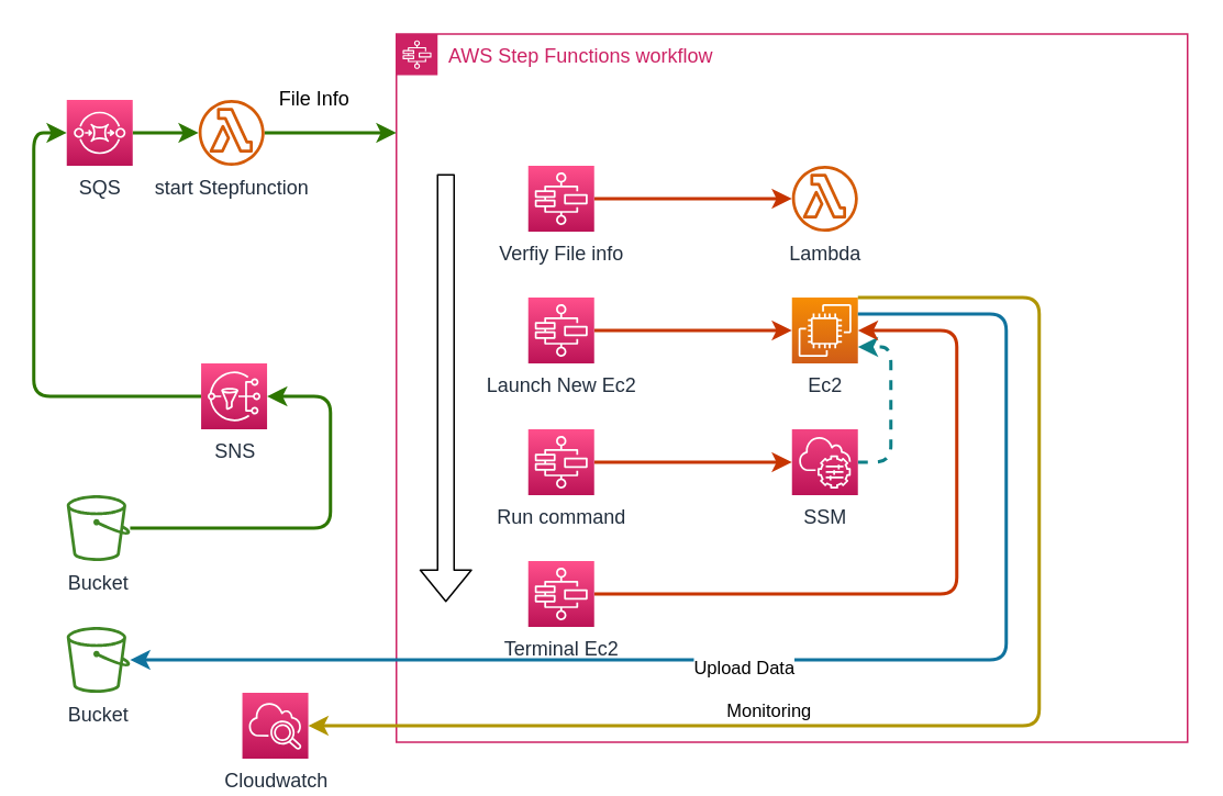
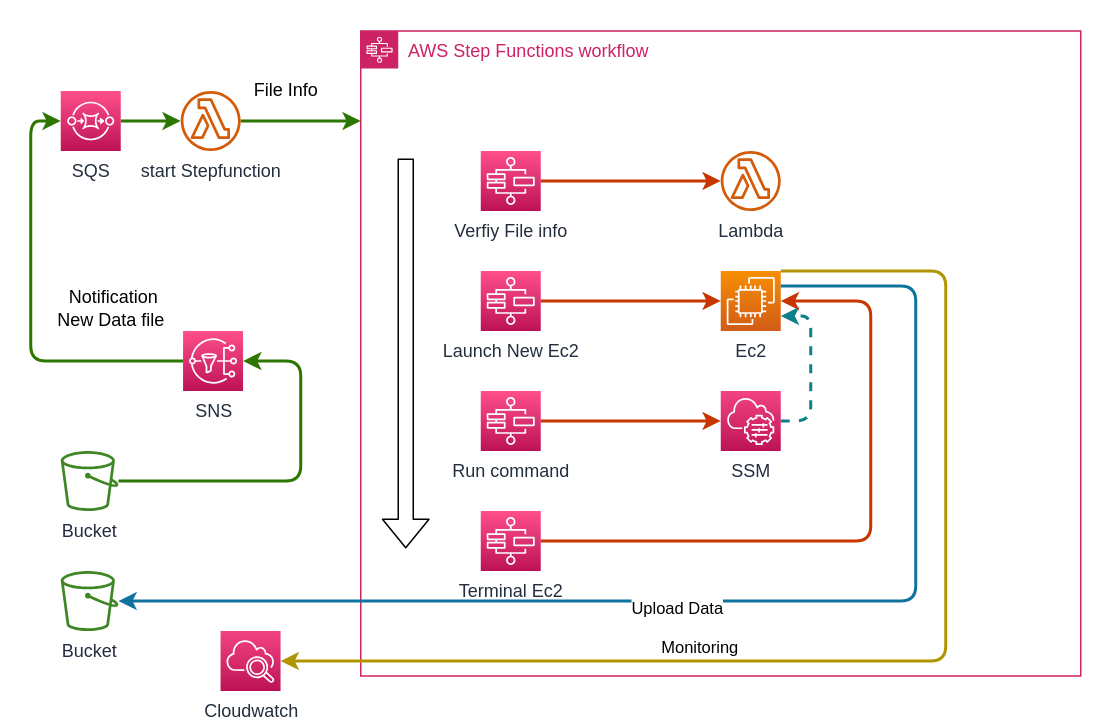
  <mxCell id="0" />
  <mxCell id="1" parent="0" />
  <mxCell id="2" value="AWS Step Functions workflow" style="points=[[0,0],[0.25,0],[0.5,0],[0.75,0],[1,0],[1,0.25],[1,0.5],[1,0.75],[1,1],[0.75,1],[0.5,1],[0.25,1],[0,1],[0,0.75],[0,0.5],[0,0.25]];outlineConnect=0;gradientColor=none;html=1;whiteSpace=wrap;fontSize=12;fontStyle=0;container=1;pointerEvents=0;collapsible=0;recursiveResize=0;shape=mxgraph.aws4.group;grIcon=mxgraph.aws4.group_aws_step_functions_workflow;strokeColor=#CD2264;fillColor=none;verticalAlign=top;align=left;spacingLeft=30;fontColor=#CD2264;dashed=0;" parent="1" vertex="1"><mxGeometry x="240" y="20" width="480" height="430" as="geometry" /></mxCell>
  <mxCell id="3" style="edgeStyle=orthogonalEdgeStyle;rounded=1;orthogonalLoop=1;jettySize=auto;html=1;entryX=1;entryY=0.75;entryDx=0;entryDy=0;entryPerimeter=0;fillColor=#b0e3e6;strokeColor=#0e8088;strokeWidth=2;dashed=1;" parent="2" source="4" target="5" edge="1"><mxGeometry relative="1" as="geometry"><Array as="points"><mxPoint x="300" y="260" /><mxPoint x="300" y="190" /></Array></mxGeometry></mxCell>
  <mxCell id="4" value="SSM" style="sketch=0;points=[[0,0,0],[0.25,0,0],[0.5,0,0],[0.75,0,0],[1,0,0],[0,1,0],[0.25,1,0],[0.5,1,0],[0.75,1,0],[1,1,0],[0,0.25,0],[0,0.5,0],[0,0.75,0],[1,0.25,0],[1,0.5,0],[1,0.75,0]];points=[[0,0,0],[0.25,0,0],[0.5,0,0],[0.75,0,0],[1,0,0],[0,1,0],[0.25,1,0],[0.5,1,0],[0.75,1,0],[1,1,0],[0,0.25,0],[0,0.5,0],[0,0.75,0],[1,0.25,0],[1,0.5,0],[1,0.75,0]];outlineConnect=0;fontColor=#232F3E;gradientColor=#F34482;gradientDirection=north;fillColor=#BC1356;strokeColor=#ffffff;dashed=0;verticalLabelPosition=bottom;verticalAlign=top;align=center;html=1;fontSize=12;fontStyle=0;aspect=fixed;shape=mxgraph.aws4.resourceIcon;resIcon=mxgraph.aws4.systems_manager;" parent="2" vertex="1"><mxGeometry x="240" y="240" width="40" height="40" as="geometry" /></mxCell>
  <mxCell id="5" value="Ec2" style="sketch=0;points=[[0,0,0],[0.25,0,0],[0.5,0,0],[0.75,0,0],[1,0,0],[0,1,0],[0.25,1,0],[0.5,1,0],[0.75,1,0],[1,1,0],[0,0.25,0],[0,0.5,0],[0,0.75,0],[1,0.25,0],[1,0.5,0],[1,0.75,0]];outlineConnect=0;fontColor=#232F3E;gradientColor=#F78E04;gradientDirection=north;fillColor=#D05C17;strokeColor=#ffffff;dashed=0;verticalLabelPosition=bottom;verticalAlign=top;align=center;html=1;fontSize=12;fontStyle=0;aspect=fixed;shape=mxgraph.aws4.resourceIcon;resIcon=mxgraph.aws4.ec2;" parent="2" vertex="1"><mxGeometry x="240" y="160" width="40" height="40" as="geometry" /></mxCell>
  <mxCell id="6" value="Lambda" style="sketch=0;outlineConnect=0;fontColor=#232F3E;gradientColor=none;fillColor=#D45B07;strokeColor=none;dashed=0;verticalLabelPosition=bottom;verticalAlign=top;align=center;html=1;fontSize=12;fontStyle=0;aspect=fixed;pointerEvents=1;shape=mxgraph.aws4.lambda_function;" parent="2" vertex="1"><mxGeometry x="240" y="80" width="40" height="40" as="geometry" /></mxCell>
  <mxCell id="7" style="edgeStyle=orthogonalEdgeStyle;rounded=0;orthogonalLoop=1;jettySize=auto;html=1;fillColor=#fa6800;strokeColor=#C73500;strokeWidth=2;" parent="2" source="8" target="6" edge="1"><mxGeometry relative="1" as="geometry" /></mxCell>
  <mxCell id="8" value="Verfiy File info" style="sketch=0;points=[[0,0,0],[0.25,0,0],[0.5,0,0],[0.75,0,0],[1,0,0],[0,1,0],[0.25,1,0],[0.5,1,0],[0.75,1,0],[1,1,0],[0,0.25,0],[0,0.5,0],[0,0.75,0],[1,0.25,0],[1,0.5,0],[1,0.75,0]];outlineConnect=0;fontColor=#232F3E;gradientColor=#FF4F8B;gradientDirection=north;fillColor=#BC1356;strokeColor=#ffffff;dashed=0;verticalLabelPosition=bottom;verticalAlign=top;align=center;html=1;fontSize=12;fontStyle=0;aspect=fixed;shape=mxgraph.aws4.resourceIcon;resIcon=mxgraph.aws4.step_functions;" parent="2" vertex="1"><mxGeometry x="80" y="80" width="40" height="40" as="geometry" /></mxCell>
  <mxCell id="9" style="edgeStyle=orthogonalEdgeStyle;rounded=0;orthogonalLoop=1;jettySize=auto;html=1;strokeColor=#C73500;fillColor=#fa6800;strokeWidth=2;" parent="2" source="10" target="5" edge="1"><mxGeometry relative="1" as="geometry" /></mxCell>
  <mxCell id="10" value="Launch New Ec2" style="sketch=0;points=[[0,0,0],[0.25,0,0],[0.5,0,0],[0.75,0,0],[1,0,0],[0,1,0],[0.25,1,0],[0.5,1,0],[0.75,1,0],[1,1,0],[0,0.25,0],[0,0.5,0],[0,0.75,0],[1,0.25,0],[1,0.5,0],[1,0.75,0]];outlineConnect=0;fontColor=#232F3E;gradientColor=#FF4F8B;gradientDirection=north;fillColor=#BC1356;strokeColor=#ffffff;dashed=0;verticalLabelPosition=bottom;verticalAlign=top;align=center;html=1;fontSize=12;fontStyle=0;aspect=fixed;shape=mxgraph.aws4.resourceIcon;resIcon=mxgraph.aws4.step_functions;" parent="2" vertex="1"><mxGeometry x="80" y="160" width="40" height="40" as="geometry" /></mxCell>
  <mxCell id="11" style="edgeStyle=orthogonalEdgeStyle;rounded=0;orthogonalLoop=1;jettySize=auto;html=1;entryX=0;entryY=0.5;entryDx=0;entryDy=0;entryPerimeter=0;strokeColor=#C73500;fillColor=#fa6800;strokeWidth=2;" parent="2" source="12" target="4" edge="1"><mxGeometry relative="1" as="geometry" /></mxCell>
  <mxCell id="12" value="Run command" style="sketch=0;points=[[0,0,0],[0.25,0,0],[0.5,0,0],[0.75,0,0],[1,0,0],[0,1,0],[0.25,1,0],[0.5,1,0],[0.75,1,0],[1,1,0],[0,0.25,0],[0,0.5,0],[0,0.75,0],[1,0.25,0],[1,0.5,0],[1,0.75,0]];outlineConnect=0;fontColor=#232F3E;gradientColor=#FF4F8B;gradientDirection=north;fillColor=#BC1356;strokeColor=#ffffff;dashed=0;verticalLabelPosition=bottom;verticalAlign=top;align=center;html=1;fontSize=12;fontStyle=0;aspect=fixed;shape=mxgraph.aws4.resourceIcon;resIcon=mxgraph.aws4.step_functions;" parent="2" vertex="1"><mxGeometry x="80" y="240" width="40" height="40" as="geometry" /></mxCell>
  <mxCell id="13" style="edgeStyle=orthogonalEdgeStyle;rounded=1;orthogonalLoop=1;jettySize=auto;html=1;entryX=1;entryY=0.5;entryDx=0;entryDy=0;entryPerimeter=0;strokeColor=#C73500;fillColor=#fa6800;strokeWidth=2;" parent="2" source="14" target="5" edge="1"><mxGeometry relative="1" as="geometry"><Array as="points"><mxPoint x="340" y="340" /><mxPoint x="340" y="180" /></Array></mxGeometry></mxCell>
  <mxCell id="14" value="Terminal Ec2" style="sketch=0;points=[[0,0,0],[0.25,0,0],[0.5,0,0],[0.75,0,0],[1,0,0],[0,1,0],[0.25,1,0],[0.5,1,0],[0.75,1,0],[1,1,0],[0,0.25,0],[0,0.5,0],[0,0.75,0],[1,0.25,0],[1,0.5,0],[1,0.75,0]];outlineConnect=0;fontColor=#232F3E;gradientColor=#FF4F8B;gradientDirection=north;fillColor=#BC1356;strokeColor=#ffffff;dashed=0;verticalLabelPosition=bottom;verticalAlign=top;align=center;html=1;fontSize=12;fontStyle=0;aspect=fixed;shape=mxgraph.aws4.resourceIcon;resIcon=mxgraph.aws4.step_functions;" parent="2" vertex="1"><mxGeometry x="80" y="320" width="40" height="40" as="geometry" /></mxCell>
  <mxCell id="15" value="" style="shape=flexArrow;endArrow=classic;html=1;rounded=1;startSize=8;strokeWidth=1;" parent="2" edge="1"><mxGeometry width="50" height="50" relative="1" as="geometry"><mxPoint x="30" y="85" as="sourcePoint" /><mxPoint x="30" y="345" as="targetPoint" /></mxGeometry></mxCell>
  <mxCell id="16" style="edgeStyle=orthogonalEdgeStyle;rounded=1;orthogonalLoop=1;jettySize=auto;html=1;entryX=1;entryY=0.5;entryDx=0;entryDy=0;entryPerimeter=0;fillColor=#60a917;strokeColor=#2D7600;strokeWidth=2;" parent="1" source="17" target="19" edge="1"><mxGeometry relative="1" as="geometry"><Array as="points"><mxPoint x="200" y="320" /><mxPoint x="200" y="240" /></Array></mxGeometry></mxCell>
  <mxCell id="17" value="Bucket" style="sketch=0;outlineConnect=0;fontColor=#232F3E;gradientColor=none;fillColor=#3F8624;strokeColor=none;dashed=0;verticalLabelPosition=bottom;verticalAlign=top;align=center;html=1;fontSize=12;fontStyle=0;aspect=fixed;pointerEvents=1;shape=mxgraph.aws4.bucket;" parent="1" vertex="1"><mxGeometry x="40" y="300" width="38.46" height="40" as="geometry" /></mxCell>
  <mxCell id="18" value="" style="edgeStyle=orthogonalEdgeStyle;rounded=1;orthogonalLoop=1;jettySize=auto;html=1;strokeColor=#2D7600;fillColor=#60a917;strokeWidth=2;" parent="1" source="19" target="21" edge="1"><mxGeometry relative="1" as="geometry"><Array as="points"><mxPoint x="20" y="240" /><mxPoint x="20" y="80" /></Array></mxGeometry></mxCell>
  <mxCell id="19" value="SNS" style="sketch=0;points=[[0,0,0],[0.25,0,0],[0.5,0,0],[0.75,0,0],[1,0,0],[0,1,0],[0.25,1,0],[0.5,1,0],[0.75,1,0],[1,1,0],[0,0.25,0],[0,0.5,0],[0,0.75,0],[1,0.25,0],[1,0.5,0],[1,0.75,0]];outlineConnect=0;fontColor=#232F3E;gradientColor=#FF4F8B;gradientDirection=north;fillColor=#BC1356;strokeColor=#ffffff;dashed=0;verticalLabelPosition=bottom;verticalAlign=top;align=center;html=1;fontSize=12;fontStyle=0;aspect=fixed;shape=mxgraph.aws4.resourceIcon;resIcon=mxgraph.aws4.sns;" parent="1" vertex="1"><mxGeometry x="121.54" y="220" width="40" height="40" as="geometry" /></mxCell>
  <mxCell id="20" value="" style="edgeStyle=orthogonalEdgeStyle;rounded=1;orthogonalLoop=1;jettySize=auto;html=1;strokeColor=#2D7600;fillColor=#60a917;strokeWidth=2;" parent="1" source="21" target="23" edge="1"><mxGeometry relative="1" as="geometry" /></mxCell>
  <mxCell id="21" value="SQS" style="sketch=0;points=[[0,0,0],[0.25,0,0],[0.5,0,0],[0.75,0,0],[1,0,0],[0,1,0],[0.25,1,0],[0.5,1,0],[0.75,1,0],[1,1,0],[0,0.25,0],[0,0.5,0],[0,0.75,0],[1,0.25,0],[1,0.5,0],[1,0.75,0]];outlineConnect=0;fontColor=#232F3E;gradientColor=#FF4F8B;gradientDirection=north;fillColor=#BC1356;strokeColor=#ffffff;dashed=0;verticalLabelPosition=bottom;verticalAlign=top;align=center;html=1;fontSize=12;fontStyle=0;aspect=fixed;shape=mxgraph.aws4.resourceIcon;resIcon=mxgraph.aws4.sqs;" parent="1" vertex="1"><mxGeometry y="60" width="40" height="40" as="geometry" x="40" /></mxCell>
  <mxCell id="22" style="edgeStyle=orthogonalEdgeStyle;rounded=1;orthogonalLoop=1;jettySize=auto;html=1;strokeColor=#2D7600;fillColor=#60a917;strokeWidth=2;" parent="1" source="23" edge="1"><mxGeometry relative="1" as="geometry"><mxPoint x="240" y="80" as="targetPoint" /><Array as="points"><mxPoint x="240" y="80" /></Array></mxGeometry></mxCell>
  <mxCell id="23" value="start Stepfunction" style="sketch=0;outlineConnect=0;fontColor=#232F3E;gradientColor=none;fillColor=#D45B07;strokeColor=none;dashed=0;verticalLabelPosition=bottom;verticalAlign=top;align=center;html=1;fontSize=12;fontStyle=0;aspect=fixed;pointerEvents=1;shape=mxgraph.aws4.lambda_function;" parent="1" vertex="1"><mxGeometry x="120" y="60" width="40" height="40" as="geometry" /></mxCell>
+ <mxCell id="24" value="Notification&lt;br&gt;New Data file&amp;nbsp;" style="text;html=1;align=center;verticalAlign=middle;resizable=0;points=[];autosize=1;strokeColor=none;fillColor=none;" parent="1" vertex="1"><mxGeometry x="30" y="190" width="90" height="30" as="geometry" /></mxCell>
  <mxCell id="25" value="File Info" style="text;html=1;align=center;verticalAlign=middle;resizable=0;points=[];autosize=1;strokeColor=none;fillColor=none;" parent="1" vertex="1"><mxGeometry x="160" y="50" width="60" height="20" as="geometry" /></mxCell>
  <mxCell id="26" value="Cloudwatch" style="sketch=0;points=[[0,0,0],[0.25,0,0],[0.5,0,0],[0.75,0,0],[1,0,0],[0,1,0],[0.25,1,0],[0.5,1,0],[0.75,1,0],[1,1,0],[0,0.25,0],[0,0.5,0],[0,0.75,0],[1,0.25,0],[1,0.5,0],[1,0.75,0]];points=[[0,0,0],[0.25,0,0],[0.5,0,0],[0.75,0,0],[1,0,0],[0,1,0],[0.25,1,0],[0.5,1,0],[0.75,1,0],[1,1,0],[0,0.25,0],[0,0.5,0],[0,0.75,0],[1,0.25,0],[1,0.5,0],[1,0.75,0]];outlineConnect=0;fontColor=#232F3E;gradientColor=#F34482;gradientDirection=north;fillColor=#BC1356;strokeColor=#ffffff;dashed=0;verticalLabelPosition=bottom;verticalAlign=top;align=center;html=1;fontSize=12;fontStyle=0;aspect=fixed;shape=mxgraph.aws4.resourceIcon;resIcon=mxgraph.aws4.cloudwatch_2;" parent="1" vertex="1"><mxGeometry x="146.54" y="420" width="40" height="40" as="geometry" /></mxCell>
  <mxCell id="27" style="edgeStyle=orthogonalEdgeStyle;rounded=1;orthogonalLoop=1;jettySize=auto;html=1;fillColor=#e3c800;strokeColor=#B09500;strokeWidth=2;" parent="1" source="5" target="26" edge="1"><mxGeometry relative="1" as="geometry"><mxPoint x="190" y="440" as="targetPoint" /><Array as="points"><mxPoint x="630" y="180" /><mxPoint x="630" y="440" /></Array></mxGeometry></mxCell>
  <mxCell id="28" value="Monitoring" style="edgeLabel;html=1;align=center;verticalAlign=middle;resizable=0;points=[];" parent="27" vertex="1" connectable="0"><mxGeometry x="0.348" y="-3" relative="1" as="geometry"><mxPoint x="13" y="-7" as="offset" /></mxGeometry></mxCell>
  <mxCell id="29" style="edgeStyle=orthogonalEdgeStyle;rounded=1;orthogonalLoop=1;jettySize=auto;html=1;fillColor=#b1ddf0;strokeColor=#10739e;strokeWidth=2;" parent="1" source="5" target="31" edge="1"><mxGeometry relative="1" as="geometry"><Array as="points"><mxPoint x="610" y="190" /><mxPoint x="610" y="400" /></Array></mxGeometry></mxCell>
  <mxCell id="30" value="Upload Data" style="edgeLabel;html=1;align=center;verticalAlign=middle;resizable=0;points=[];" parent="29" vertex="1" connectable="0"><mxGeometry x="-0.603" relative="1" as="geometry"><mxPoint x="-160" y="139" as="offset" /></mxGeometry></mxCell>
  <mxCell id="31" value="Bucket" style="sketch=0;outlineConnect=0;fontColor=#232F3E;gradientColor=none;fillColor=#3F8624;strokeColor=none;dashed=0;verticalLabelPosition=bottom;verticalAlign=top;align=center;html=1;fontSize=12;fontStyle=0;aspect=fixed;pointerEvents=1;shape=mxgraph.aws4.bucket;" parent="1" vertex="1"><mxGeometry x="40" y="380" width="38.46" height="40" as="geometry" /></mxCell>
